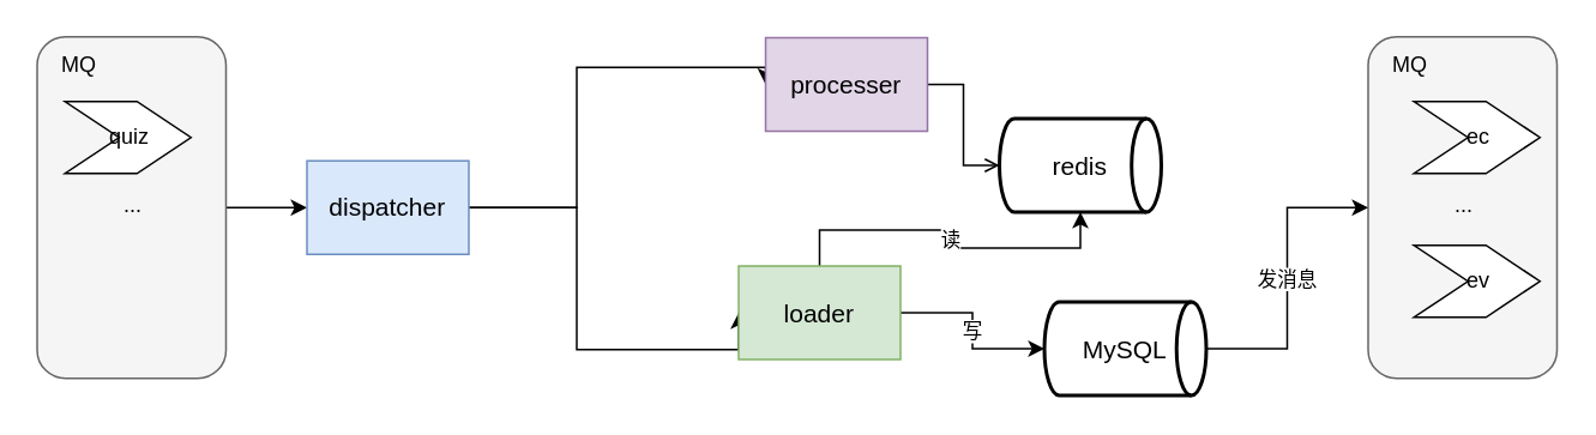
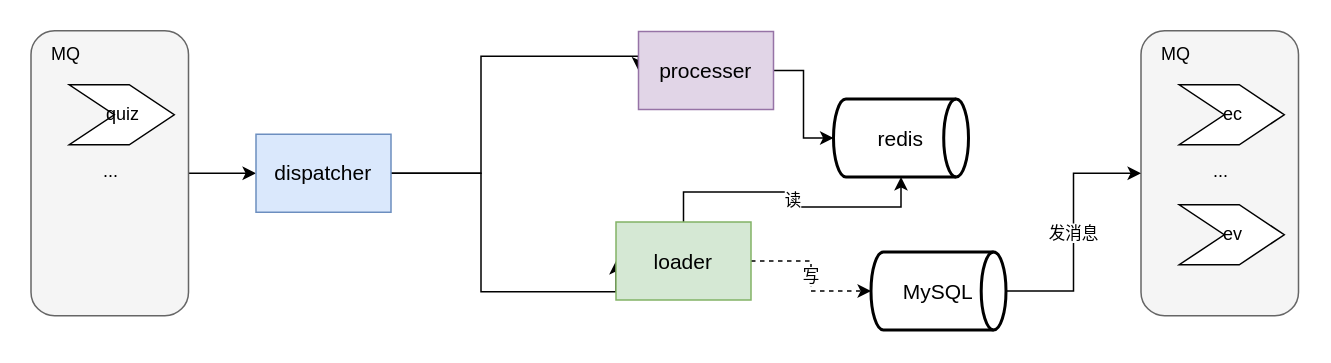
  <mxCell id="0" />
  <mxCell id="1" parent="0" />
  <mxCell id="2" style="edgeStyle=orthogonalEdgeStyle;rounded=0;orthogonalLoop=1;jettySize=auto;html=1;exitX=1;exitY=0.5;exitDx=0;exitDy=0;entryX=0;entryY=0.5;entryDx=0;entryDy=0;" edge="1" parent="1" source="3" target="9"><mxGeometry relative="1" as="geometry" /></mxCell>
  <mxCell id="3" value="" style="rounded=1;whiteSpace=wrap;html=1;fillColor=#f5f5f5;strokeColor=#666666;fontColor=#333333;" vertex="1" parent="1"><mxGeometry x="20" y="20" width="105" height="190" as="geometry" /></mxCell>
- <mxCell id="4" value="quiz" style="html=1;shadow=0;dashed=0;align=center;verticalAlign=middle;shape=mxgraph.arrows2.arrow;dy=0;dx=30;notch=30;" vertex="1" parent="1"><mxGeometry x="35.5" y="56" width="70" height="40" as="geometry" /></mxCell>
+ <mxCell id="4" value="quiz" style="html=1;shadow=0;dashed=0;align=center;verticalAlign=middle;shape=mxgraph.arrows2.arrow;dy=0;dx=30;notch=30;" vertex="1" parent="1"><mxGeometry x="45.5" y="56" width="70" height="40" as="geometry" /></mxCell>
  <mxCell id="5" value="..." style="text;html=1;align=center;verticalAlign=middle;resizable=0;points=[];autosize=1;" vertex="1" parent="1"><mxGeometry x="57.5" y="104" width="30" height="20" as="geometry" /></mxCell>
  <mxCell id="6" value="MQ" style="text;html=1;align=center;verticalAlign=middle;resizable=0;points=[];autosize=1;" vertex="1" parent="1"><mxGeometry x="27.5" y="26" width="30" height="20" as="geometry" /></mxCell>
  <mxCell id="7" value="" style="edgeStyle=orthogonalEdgeStyle;rounded=0;orthogonalLoop=1;jettySize=auto;html=1;exitX=1;exitY=0.5;exitDx=0;exitDy=0;entryX=0;entryY=0.5;entryDx=0;entryDy=0;" edge="1" parent="1" source="9" target="11"><mxGeometry relative="1" as="geometry"><Array as="points"><mxPoint x="320" y="115" /><mxPoint x="320" y="37" /></Array></mxGeometry></mxCell>
  <mxCell id="8" value="" style="edgeStyle=orthogonalEdgeStyle;rounded=0;orthogonalLoop=1;jettySize=auto;html=1;exitX=1;exitY=0.5;exitDx=0;exitDy=0;entryX=0;entryY=0.5;entryDx=0;entryDy=0;" edge="1" parent="1" source="9" target="15"><mxGeometry relative="1" as="geometry"><Array as="points"><mxPoint x="320" y="115" /><mxPoint x="320" y="194" /></Array></mxGeometry></mxCell>
  <mxCell id="9" value="&lt;font style=&quot;font-size: 14px&quot;&gt;dispatcher&lt;/font&gt;" style="rounded=0;whiteSpace=wrap;html=1;fillColor=#dae8fc;strokeColor=#6c8ebf;" vertex="1" parent="1"><mxGeometry x="170" y="89" width="90" height="52" as="geometry" /></mxCell>
- <mxCell id="10" style="edgeStyle=orthogonalEdgeStyle;rounded=0;orthogonalLoop=1;jettySize=auto;html=1;exitX=1;exitY=0.5;exitDx=0;exitDy=0;entryX=0;entryY=0.5;entryDx=0;entryDy=0;entryPerimeter=0;endArrow=open;" edge="1" parent="1" source="11" target="12"><mxGeometry relative="1" as="geometry" /></mxCell>
+ <mxCell id="10" style="edgeStyle=orthogonalEdgeStyle;rounded=0;orthogonalLoop=1;jettySize=auto;html=1;exitX=1;exitY=0.5;exitDx=0;exitDy=0;entryX=0;entryY=0.5;entryDx=0;entryDy=0;entryPerimeter=0;" edge="1" parent="1" source="11" target="12"><mxGeometry relative="1" as="geometry" /></mxCell>
  <mxCell id="11" value="&lt;span style=&quot;font-size: 14px&quot;&gt;processer&lt;/span&gt;" style="rounded=0;whiteSpace=wrap;html=1;fillColor=#e1d5e7;strokeColor=#9673a6;" vertex="1" parent="1"><mxGeometry x="425" y="20.5" width="90" height="52" as="geometry" /></mxCell>
  <mxCell id="12" value="&lt;font style=&quot;font-size: 14px&quot;&gt;redis&lt;/font&gt;" style="strokeWidth=2;html=1;shape=mxgraph.flowchart.direct_data;whiteSpace=wrap;" vertex="1" parent="1"><mxGeometry x="555" y="65.5" width="90" height="52" as="geometry" /></mxCell>
  <mxCell id="13" value="读" style="edgeStyle=orthogonalEdgeStyle;rounded=0;orthogonalLoop=1;jettySize=auto;html=1;exitX=0.5;exitY=0;exitDx=0;exitDy=0;entryX=0.5;entryY=1;entryDx=0;entryDy=0;entryPerimeter=0;" edge="1" parent="1" source="15" target="12"><mxGeometry relative="1" as="geometry" /></mxCell>
- <mxCell id="14" value="写" style="edgeStyle=orthogonalEdgeStyle;rounded=0;orthogonalLoop=1;jettySize=auto;html=1;exitX=1;exitY=0.5;exitDx=0;exitDy=0;entryX=0;entryY=0.5;entryDx=0;entryDy=0;entryPerimeter=0;" edge="1" parent="1" source="15" target="22"><mxGeometry relative="1" as="geometry" /></mxCell>
+ <mxCell id="14" value="写" style="edgeStyle=orthogonalEdgeStyle;rounded=0;orthogonalLoop=1;jettySize=auto;html=1;exitX=1;exitY=0.5;exitDx=0;exitDy=0;entryX=0;entryY=0.5;entryDx=0;entryDy=0;entryPerimeter=0;dashed=1;" edge="1" parent="1" source="15" target="22"><mxGeometry relative="1" as="geometry" /></mxCell>
  <mxCell id="15" value="&lt;span style=&quot;font-size: 14px&quot;&gt;loader&lt;/span&gt;" style="rounded=0;whiteSpace=wrap;html=1;fillColor=#d5e8d4;strokeColor=#82b366;" vertex="1" parent="1"><mxGeometry x="410" y="147.5" width="90" height="52" as="geometry" /></mxCell>
  <mxCell id="16" value="" style="rounded=1;whiteSpace=wrap;html=1;fillColor=#f5f5f5;strokeColor=#666666;fontColor=#333333;" vertex="1" parent="1"><mxGeometry x="760" y="20" width="105" height="190" as="geometry" /></mxCell>
  <mxCell id="17" value="ec" style="html=1;shadow=0;dashed=0;align=center;verticalAlign=middle;shape=mxgraph.arrows2.arrow;dy=0;dx=30;notch=30;" vertex="1" parent="1"><mxGeometry x="785.5" y="56" width="70" height="40" as="geometry" /></mxCell>
  <mxCell id="18" value="ev" style="html=1;shadow=0;dashed=0;align=center;verticalAlign=middle;shape=mxgraph.arrows2.arrow;dy=0;dx=30;notch=30;" vertex="1" parent="1"><mxGeometry x="785.5" y="136" width="70" height="40" as="geometry" /></mxCell>
  <mxCell id="19" value="..." style="text;html=1;align=center;verticalAlign=middle;resizable=0;points=[];autosize=1;" vertex="1" parent="1"><mxGeometry x="797.5" y="104" width="30" height="20" as="geometry" /></mxCell>
  <mxCell id="20" value="MQ" style="text;html=1;align=center;verticalAlign=middle;resizable=0;points=[];autosize=1;" vertex="1" parent="1"><mxGeometry x="767.5" y="26" width="30" height="20" as="geometry" /></mxCell>
  <mxCell id="21" value="发消息" style="edgeStyle=orthogonalEdgeStyle;rounded=0;orthogonalLoop=1;jettySize=auto;html=1;exitX=1;exitY=0.5;exitDx=0;exitDy=0;exitPerimeter=0;entryX=0;entryY=0.5;entryDx=0;entryDy=0;" edge="1" parent="1" source="22" target="16"><mxGeometry relative="1" as="geometry" /></mxCell>
  <mxCell id="22" value="&lt;font style=&quot;font-size: 14px&quot;&gt;MySQL&lt;/font&gt;" style="strokeWidth=2;html=1;shape=mxgraph.flowchart.direct_data;whiteSpace=wrap;" vertex="1" parent="1"><mxGeometry x="580" y="167.5" width="90" height="52" as="geometry" /></mxCell>
